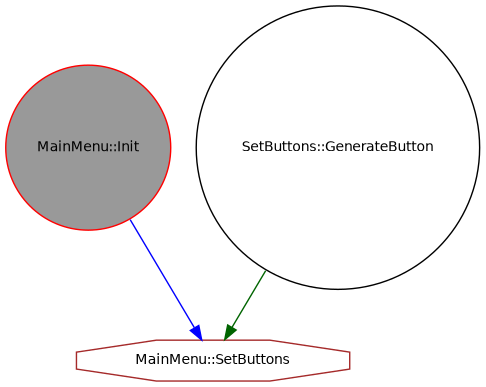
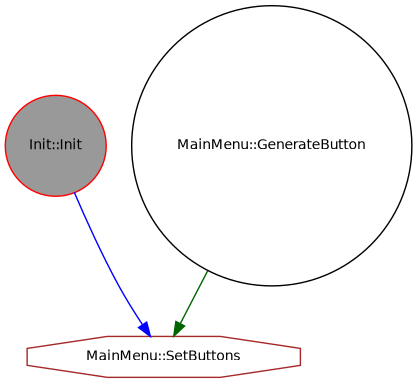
  digraph {
    rankdir=TB
    node [fillcolor=white fontname=Helvetica fontsize=10 shape=circle style=filled]
    edge [fontname=Helvetica fontsize=10 labelfontname=Helvetica labelfontsize=10 style=solid]
-   n1 [color=red fillcolor=grey60 fontcolor=black height=0.2 label="MainMenu::Init" width=0.4]
+   n1 [color=red fillcolor=grey60 fontcolor=black height=0.2 label="Init::Init" width=0.4]
    n2 [color=brown height=0.2 label="MainMenu::SetButtons" shape=octagon width=0.4]
-   n3 [color=black height=0.2 label="SetButtons::GenerateButton" width=0.4]
+   n3 [color=black height=0.2 label="MainMenu::GenerateButton" width=0.4]
    n1 -> n2 [color=blue]
    n3 -> n2 [color=darkgreen]
  }
